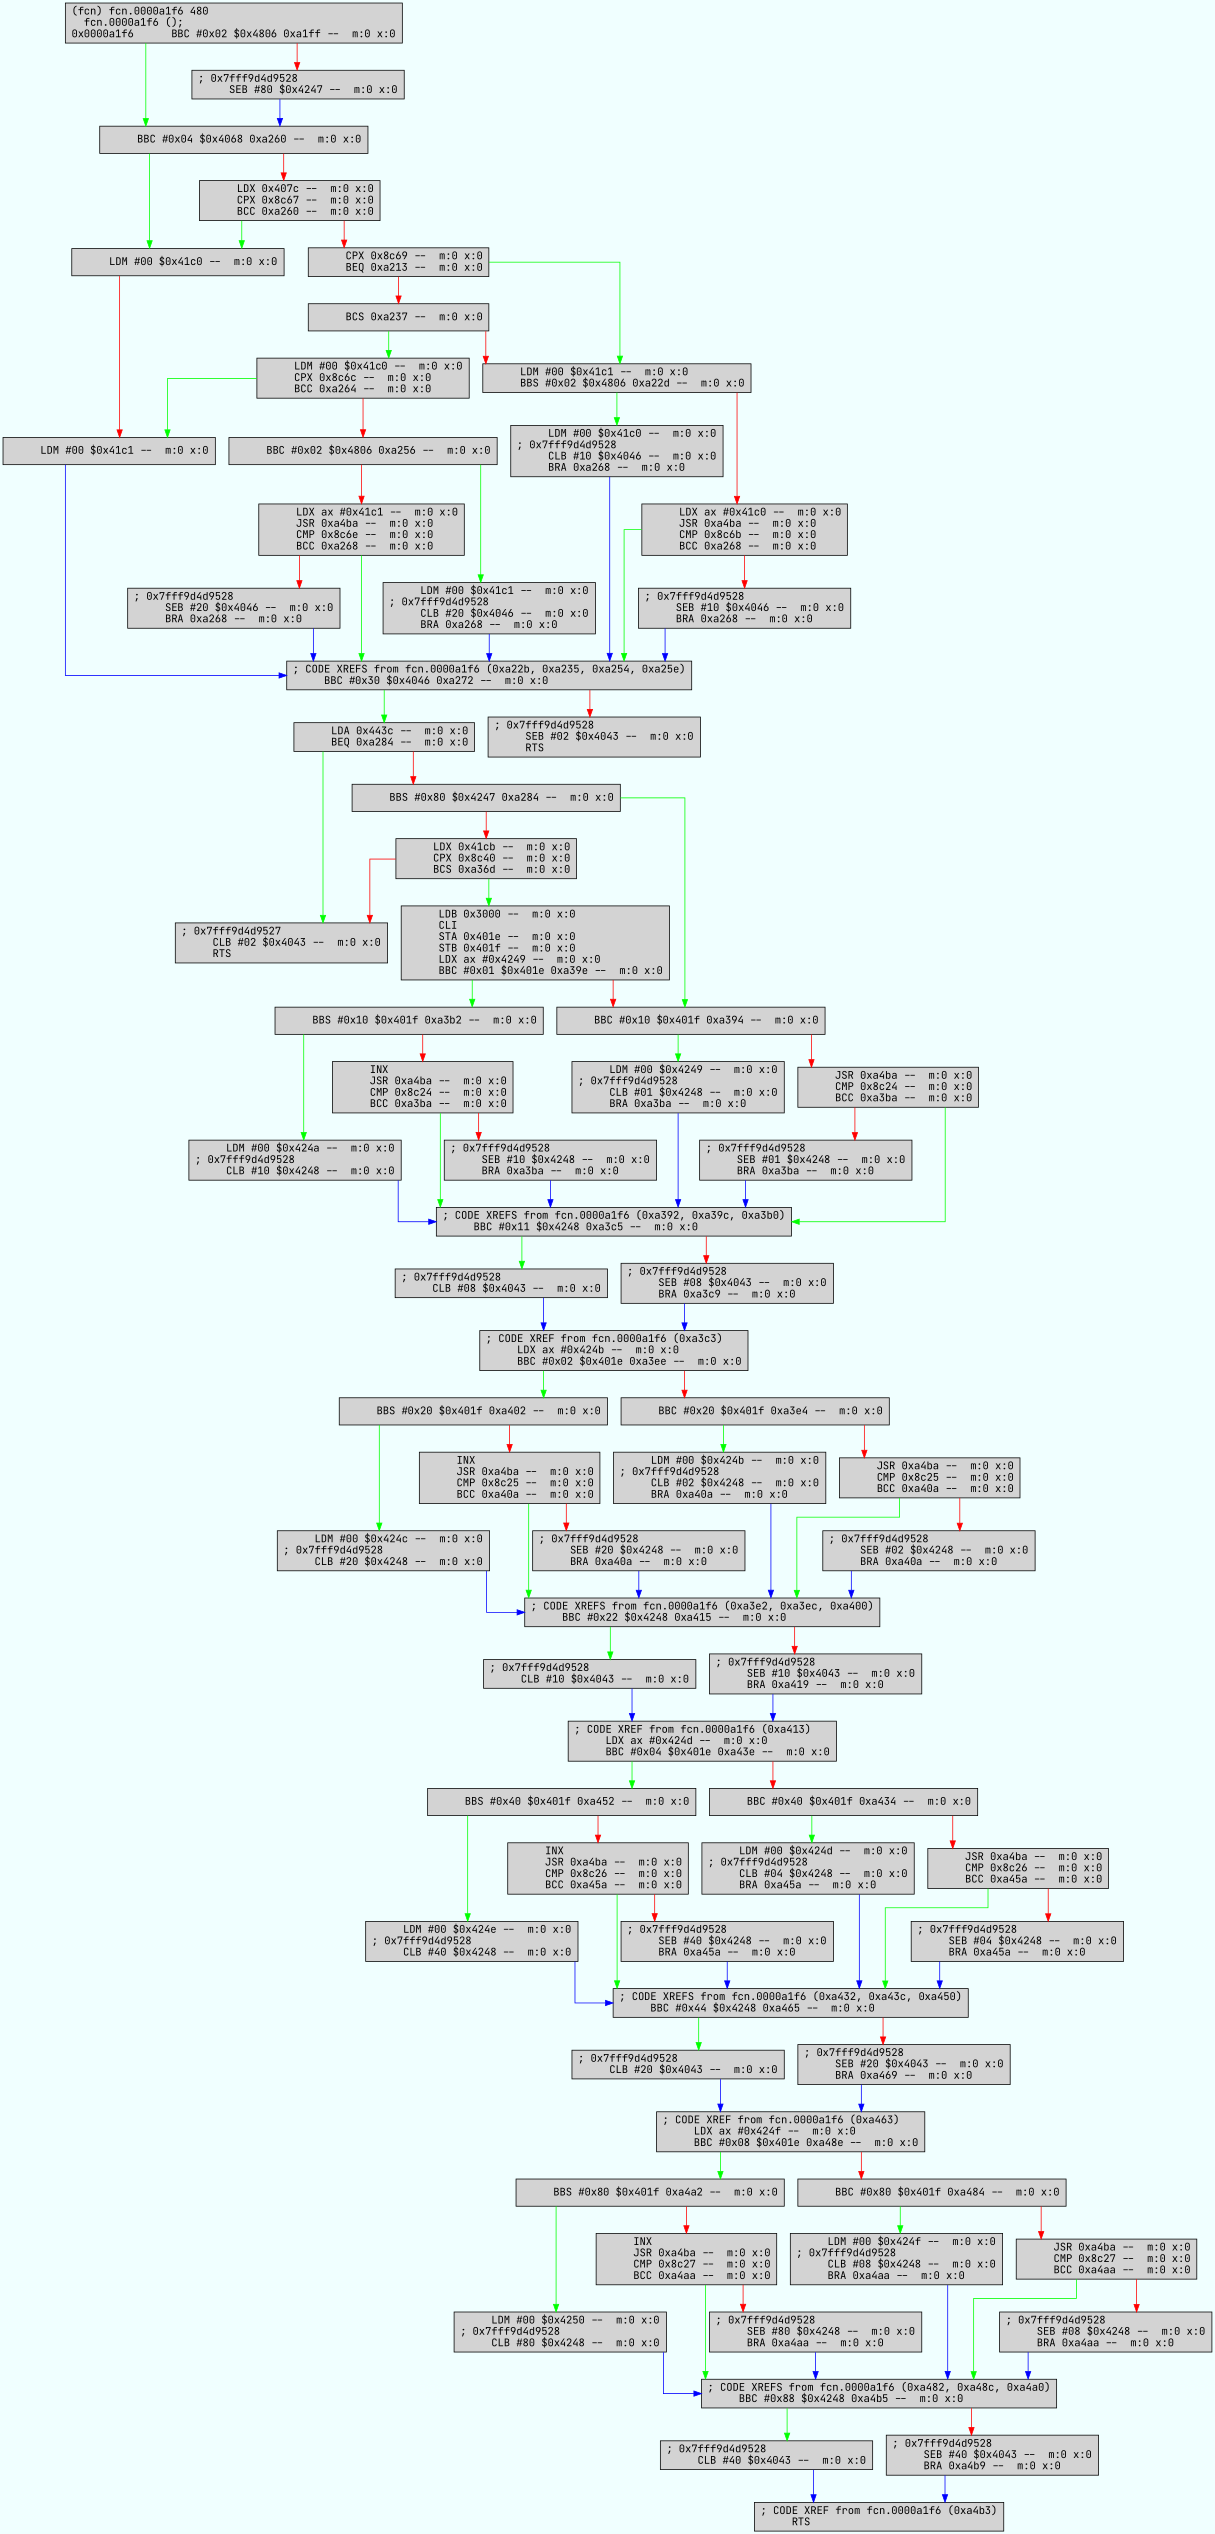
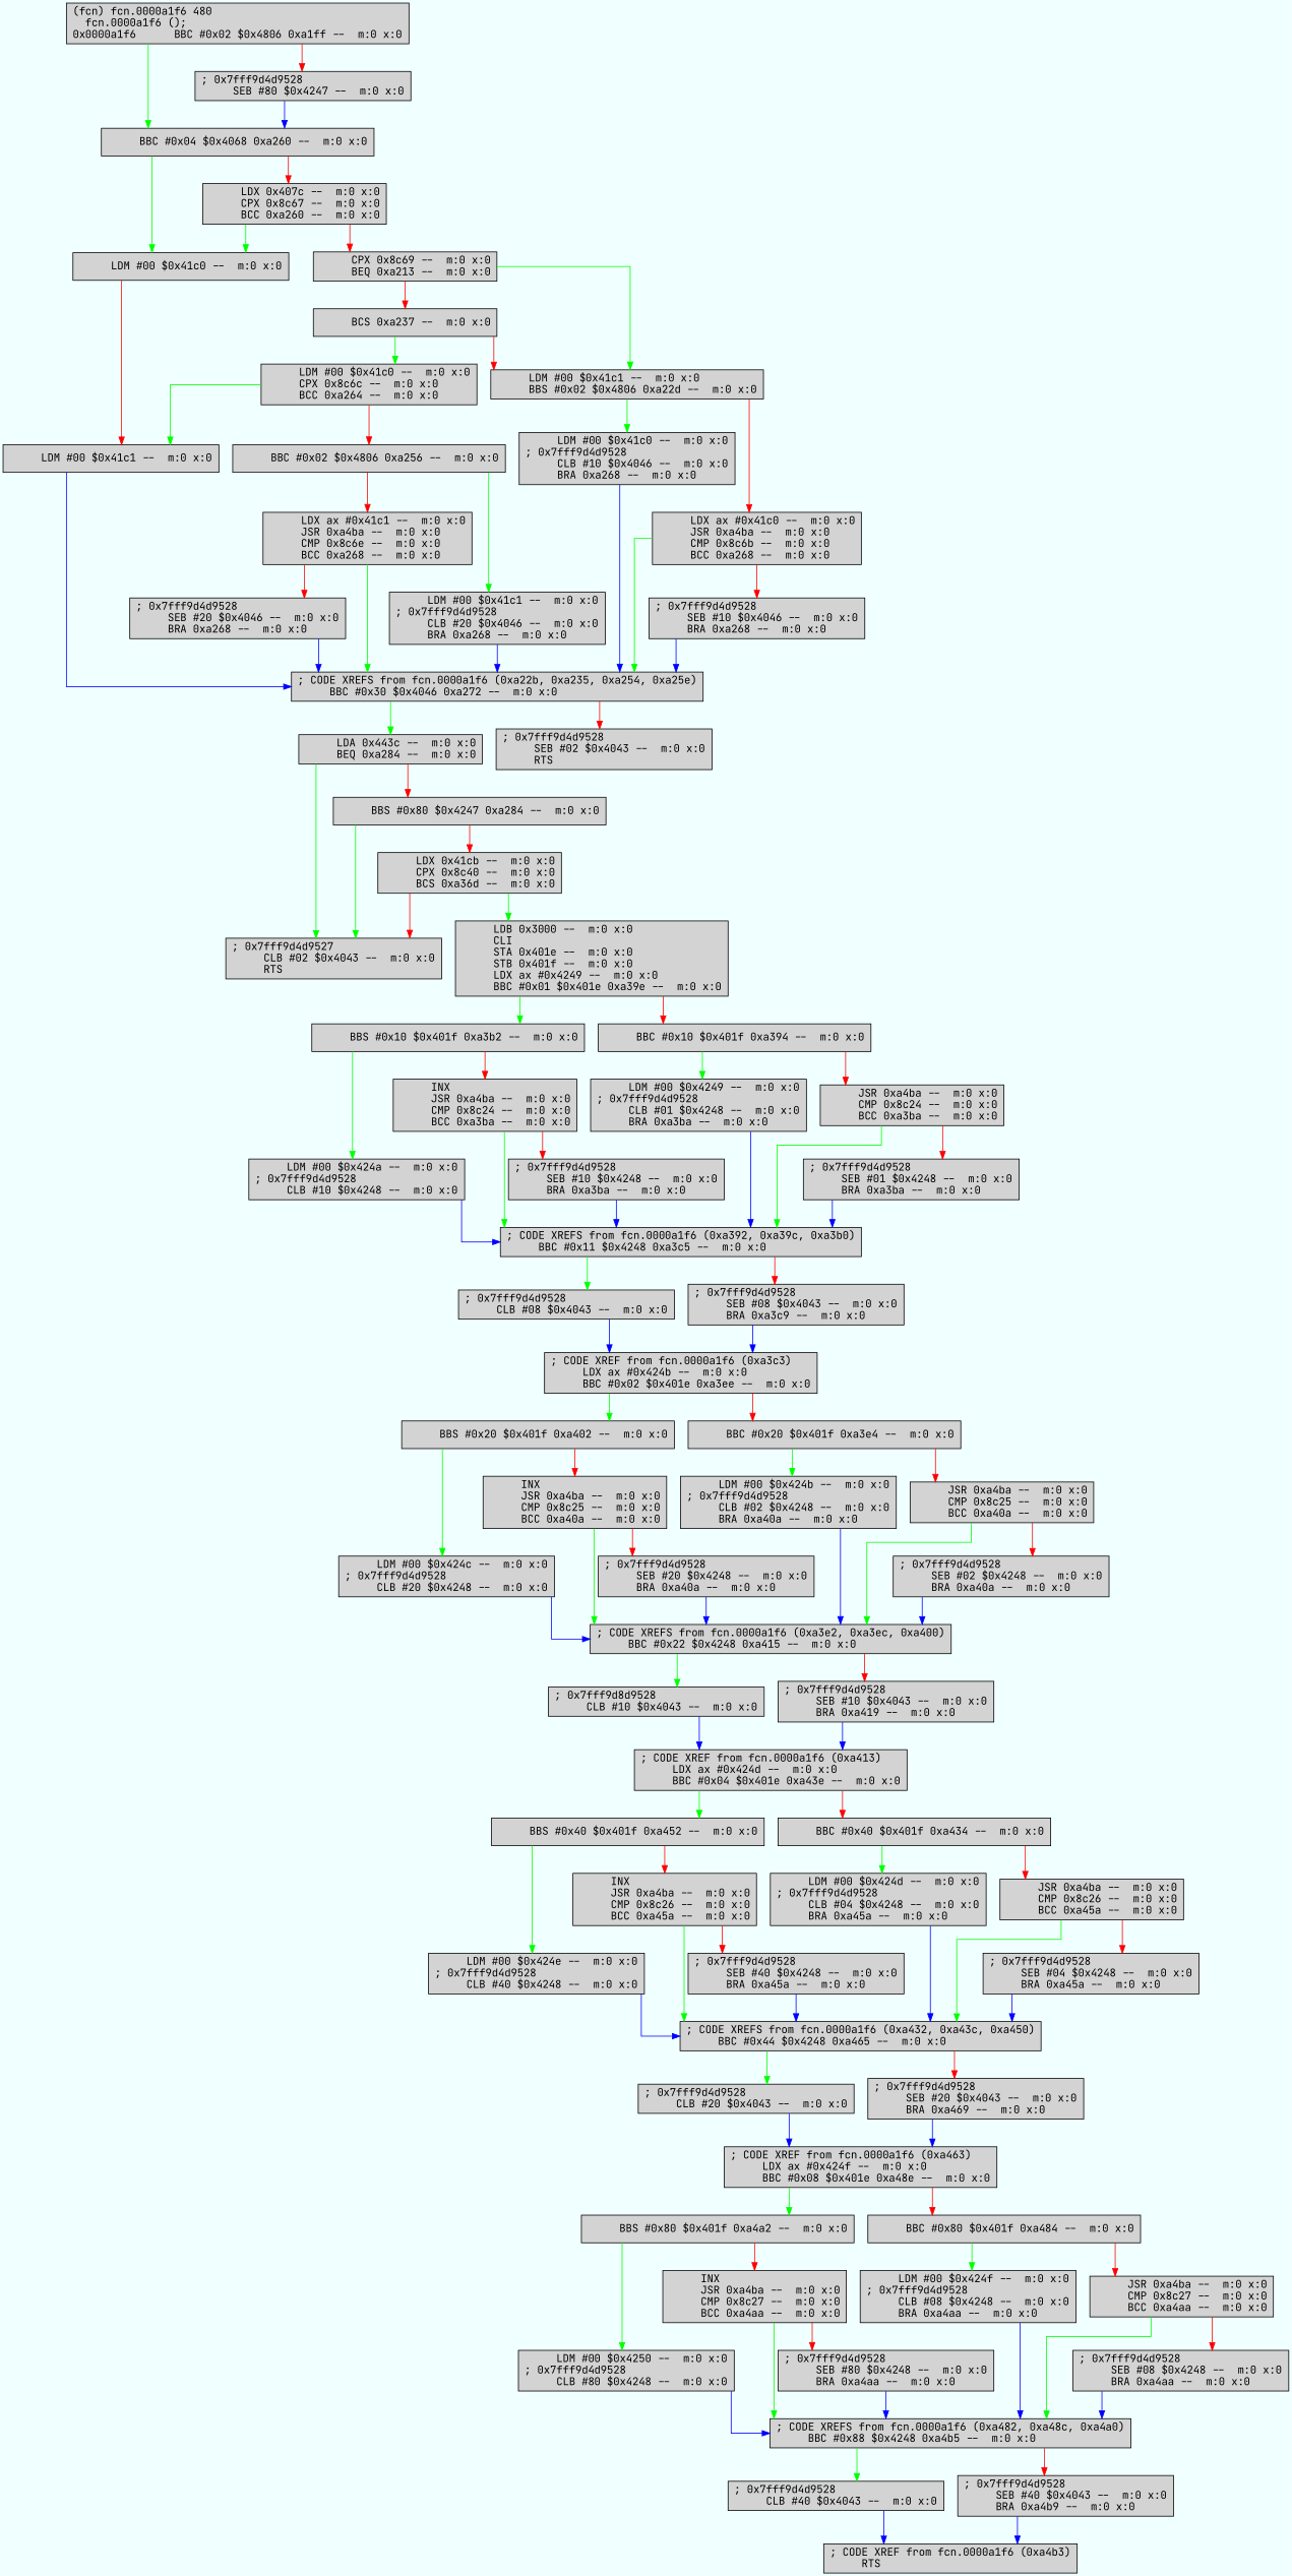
  digraph {
    bgcolor=azure
    fontname="JetBrains Mono"
    fontsize=8
    splines=ortho
    node [color=black fillcolor=lightgray fontname="JetBrains Mono" shape=box style=filled]
    edge [arrowhead=normal color=red fontname="JetBrains Mono"]
    n1 [label="(fcn) fcn.0000a1f6 480\l  fcn.0000a1f6 ();\l0x0000a1f6      BBC #0x02 $0x4806 0xa1ff --  m:0 x:0\l"]
    n2 [label="     BBC #0x04 $0x4068 0xa260 --  m:0 x:0\l"]
    n3 [label="; 0x7fff9d4d9528\l     SEB #80 $0x4247 --  m:0 x:0\l"]
    n4 [label="     LDM #00 $0x41c0 --  m:0 x:0\l"]
    n5 [label="     LDX 0x407c --  m:0 x:0\l     CPX 0x8c67 --  m:0 x:0\l     BCC 0xa260 --  m:0 x:0\l"]
    n6 [label="     LDM #00 $0x41c1 --  m:0 x:0\l"]
    n7 [label="     CPX 0x8c69 --  m:0 x:0\l     BEQ 0xa213 --  m:0 x:0\l"]
    n8 [label="; CODE XREFS from fcn.0000a1f6 (0xa22b, 0xa235, 0xa254, 0xa25e)\l     BBC #0x30 $0x4046 0xa272 --  m:0 x:0\l"]
    n9 [label="     LDM #00 $0x41c1 --  m:0 x:0\l     BBS #0x02 $0x4806 0xa22d --  m:0 x:0\l"]
    n10 [label="     BCS 0xa237 --  m:0 x:0\l"]
    n11 [label="     LDM #00 $0x41c0 --  m:0 x:0\l; 0x7fff9d4d9528\l     CLB #10 $0x4046 --  m:0 x:0\l     BRA 0xa268 --  m:0 x:0\l"]
    n12 [label="     LDX ax #0x41c0 --  m:0 x:0\l     JSR 0xa4ba --  m:0 x:0\l     CMP 0x8c6b --  m:0 x:0\l     BCC 0xa268 --  m:0 x:0\l"]
    n13 [label="     LDM #00 $0x41c0 --  m:0 x:0\l     CPX 0x8c6c --  m:0 x:0\l     BCC 0xa264 --  m:0 x:0\l"]
    n14 [label="; 0x7fff9d4d9528\l     SEB #10 $0x4046 --  m:0 x:0\l     BRA 0xa268 --  m:0 x:0\l"]
    n15 [label="     BBC #0x02 $0x4806 0xa256 --  m:0 x:0\l"]
    n16 [label="     LDM #00 $0x41c1 --  m:0 x:0\l; 0x7fff9d4d9528\l     CLB #20 $0x4046 --  m:0 x:0\l     BRA 0xa268 --  m:0 x:0\l"]
    n17 [label="     LDX ax #0x41c1 --  m:0 x:0\l     JSR 0xa4ba --  m:0 x:0\l     CMP 0x8c6e --  m:0 x:0\l     BCC 0xa268 --  m:0 x:0\l"]
    n18 [label="     LDA 0x443c --  m:0 x:0\l     BEQ 0xa284 --  m:0 x:0\l"]
    n19 [label="; 0x7fff9d4d9528\l     SEB #02 $0x4043 --  m:0 x:0\l     RTS\l"]
    n20 [label="; 0x7fff9d4d9527\l     CLB #02 $0x4043 --  m:0 x:0\l     RTS\l"]
    n21 [label="     BBS #0x80 $0x4247 0xa284 --  m:0 x:0\l"]
    n22 [label="; 0x7fff9d4d9528\l     SEB #20 $0x4046 --  m:0 x:0\l     BRA 0xa268 --  m:0 x:0\l"]
    n23 [label="     LDX 0x41cb --  m:0 x:0\l     CPX 0x8c40 --  m:0 x:0\l     BCS 0xa36d --  m:0 x:0\l"]
    n24 [label="     LDB 0x3000 --  m:0 x:0\l     CLI\l     STA 0x401e --  m:0 x:0\l     STB 0x401f --  m:0 x:0\l     LDX ax #0x4249 --  m:0 x:0\l     BBC #0x01 $0x401e 0xa39e --  m:0 x:0\l"]
    n25 [label="     BBS #0x10 $0x401f 0xa3b2 --  m:0 x:0\l"]
    n26 [label="     BBC #0x10 $0x401f 0xa394 --  m:0 x:0\l"]
    n27 [label="     LDM #00 $0x424a --  m:0 x:0\l; 0x7fff9d4d9528\l     CLB #10 $0x4248 --  m:0 x:0\l"]
    n28 [label="     INX\l     JSR 0xa4ba --  m:0 x:0\l     CMP 0x8c24 --  m:0 x:0\l     BCC 0xa3ba --  m:0 x:0\l"]
    n29 [label="     LDM #00 $0x4249 --  m:0 x:0\l; 0x7fff9d4d9528\l     CLB #01 $0x4248 --  m:0 x:0\l     BRA 0xa3ba --  m:0 x:0\l"]
    n30 [label="     JSR 0xa4ba --  m:0 x:0\l     CMP 0x8c24 --  m:0 x:0\l     BCC 0xa3ba --  m:0 x:0\l"]
    n31 [label="; CODE XREFS from fcn.0000a1f6 (0xa392, 0xa39c, 0xa3b0)\l     BBC #0x11 $0x4248 0xa3c5 --  m:0 x:0\l"]
    n32 [label="; 0x7fff9d4d9528\l     SEB #10 $0x4248 --  m:0 x:0\l     BRA 0xa3ba --  m:0 x:0\l"]
    n33 [label="; 0x7fff9d4d9528\l     SEB #01 $0x4248 --  m:0 x:0\l     BRA 0xa3ba --  m:0 x:0\l"]
    n34 [label="; 0x7fff9d4d9528\l     CLB #08 $0x4043 --  m:0 x:0\l"]
    n35 [label="; 0x7fff9d4d9528\l     SEB #08 $0x4043 --  m:0 x:0\l     BRA 0xa3c9 --  m:0 x:0\l"]
    n36 [label="; CODE XREF from fcn.0000a1f6 (0xa3c3)\l     LDX ax #0x424b --  m:0 x:0\l     BBC #0x02 $0x401e 0xa3ee --  m:0 x:0\l"]
    n37 [label="     BBS #0x20 $0x401f 0xa402 --  m:0 x:0\l"]
    n38 [label="     BBC #0x20 $0x401f 0xa3e4 --  m:0 x:0\l"]
    n39 [label="     LDM #00 $0x424c --  m:0 x:0\l; 0x7fff9d4d9528\l     CLB #20 $0x4248 --  m:0 x:0\l"]
    n40 [label="     INX\l     JSR 0xa4ba --  m:0 x:0\l     CMP 0x8c25 --  m:0 x:0\l     BCC 0xa40a --  m:0 x:0\l"]
    n41 [label="     LDM #00 $0x424b --  m:0 x:0\l; 0x7fff9d4d9528\l     CLB #02 $0x4248 --  m:0 x:0\l     BRA 0xa40a --  m:0 x:0\l"]
    n42 [label="     JSR 0xa4ba --  m:0 x:0\l     CMP 0x8c25 --  m:0 x:0\l     BCC 0xa40a --  m:0 x:0\l"]
    n43 [label="; CODE XREFS from fcn.0000a1f6 (0xa3e2, 0xa3ec, 0xa400)\l     BBC #0x22 $0x4248 0xa415 --  m:0 x:0\l"]
    n44 [label="; 0x7fff9d4d9528\l     SEB #20 $0x4248 --  m:0 x:0\l     BRA 0xa40a --  m:0 x:0\l"]
    n45 [label="; 0x7fff9d4d9528\l     SEB #02 $0x4248 --  m:0 x:0\l     BRA 0xa40a --  m:0 x:0\l"]
-   n46 [label="; 0x7fff9d4d9528\l     CLB #10 $0x4043 --  m:0 x:0\l"]
+   n46 [label="; 0x7fff9d8d9528\l     CLB #10 $0x4043 --  m:0 x:0\l"]
    n47 [label="; 0x7fff9d4d9528\l     SEB #10 $0x4043 --  m:0 x:0\l     BRA 0xa419 --  m:0 x:0\l"]
    n48 [label="; CODE XREF from fcn.0000a1f6 (0xa413)\l     LDX ax #0x424d --  m:0 x:0\l     BBC #0x04 $0x401e 0xa43e --  m:0 x:0\l"]
    n49 [label="     BBS #0x40 $0x401f 0xa452 --  m:0 x:0\l"]
    n50 [label="     BBC #0x40 $0x401f 0xa434 --  m:0 x:0\l"]
    n51 [label="     LDM #00 $0x424e --  m:0 x:0\l; 0x7fff9d4d9528\l     CLB #40 $0x4248 --  m:0 x:0\l"]
    n52 [label="     INX\l     JSR 0xa4ba --  m:0 x:0\l     CMP 0x8c26 --  m:0 x:0\l     BCC 0xa45a --  m:0 x:0\l"]
    n53 [label="     LDM #00 $0x424d --  m:0 x:0\l; 0x7fff9d4d9528\l     CLB #04 $0x4248 --  m:0 x:0\l     BRA 0xa45a --  m:0 x:0\l"]
    n54 [label="     JSR 0xa4ba --  m:0 x:0\l     CMP 0x8c26 --  m:0 x:0\l     BCC 0xa45a --  m:0 x:0\l"]
    n55 [label="; CODE XREFS from fcn.0000a1f6 (0xa432, 0xa43c, 0xa450)\l     BBC #0x44 $0x4248 0xa465 --  m:0 x:0\l"]
    n56 [label="; 0x7fff9d4d9528\l     SEB #40 $0x4248 --  m:0 x:0\l     BRA 0xa45a --  m:0 x:0\l"]
    n57 [label="; 0x7fff9d4d9528\l     SEB #04 $0x4248 --  m:0 x:0\l     BRA 0xa45a --  m:0 x:0\l"]
    n58 [label="; 0x7fff9d4d9528\l     CLB #20 $0x4043 --  m:0 x:0\l"]
    n59 [label="; 0x7fff9d4d9528\l     SEB #20 $0x4043 --  m:0 x:0\l     BRA 0xa469 --  m:0 x:0\l"]
    n60 [label="; CODE XREF from fcn.0000a1f6 (0xa463)\l     LDX ax #0x424f --  m:0 x:0\l     BBC #0x08 $0x401e 0xa48e --  m:0 x:0\l"]
    n61 [label="     BBS #0x80 $0x401f 0xa4a2 --  m:0 x:0\l"]
    n62 [label="     BBC #0x80 $0x401f 0xa484 --  m:0 x:0\l"]
    n63 [label="     LDM #00 $0x4250 --  m:0 x:0\l; 0x7fff9d4d9528\l     CLB #80 $0x4248 --  m:0 x:0\l"]
    n64 [label="     INX\l     JSR 0xa4ba --  m:0 x:0\l     CMP 0x8c27 --  m:0 x:0\l     BCC 0xa4aa --  m:0 x:0\l"]
    n65 [label="     LDM #00 $0x424f --  m:0 x:0\l; 0x7fff9d4d9528\l     CLB #08 $0x4248 --  m:0 x:0\l     BRA 0xa4aa --  m:0 x:0\l"]
    n66 [label="     JSR 0xa4ba --  m:0 x:0\l     CMP 0x8c27 --  m:0 x:0\l     BCC 0xa4aa --  m:0 x:0\l"]
    n67 [label="; CODE XREFS from fcn.0000a1f6 (0xa482, 0xa48c, 0xa4a0)\l     BBC #0x88 $0x4248 0xa4b5 --  m:0 x:0\l"]
    n68 [label="; 0x7fff9d4d9528\l     SEB #80 $0x4248 --  m:0 x:0\l     BRA 0xa4aa --  m:0 x:0\l"]
    n69 [label="; 0x7fff9d4d9528\l     SEB #08 $0x4248 --  m:0 x:0\l     BRA 0xa4aa --  m:0 x:0\l"]
    n70 [label="; 0x7fff9d4d9528\l     CLB #40 $0x4043 --  m:0 x:0\l"]
    n71 [label="; 0x7fff9d4d9528\l     SEB #40 $0x4043 --  m:0 x:0\l     BRA 0xa4b9 --  m:0 x:0\l"]
    n72 [label="; CODE XREF from fcn.0000a1f6 (0xa4b3)\l     RTS\l"]
    n1 -> n2 [color=green]
    n1 -> n3
    n2 -> n4 [color=green]
    n2 -> n5
    n3 -> n2 [color=blue]
    n4 -> n6
    n5 -> n4 [color=green]
    n5 -> n7
    n6 -> n8 [color=blue]
    n7 -> n9 [color=green]
    n7 -> n10
    n8 -> n18 [color=green]
    n8 -> n19
    n9 -> n11 [color=green]
    n9 -> n12
    n10 -> n9
    n10 -> n13 [color=green]
    n11 -> n8 [color=blue]
    n12 -> n8 [color=green]
    n12 -> n14
    n13 -> n6 [color=green]
    n13 -> n15
    n14 -> n8 [color=blue]
    n15 -> n16 [color=green]
    n15 -> n17
    n16 -> n8 [color=blue]
    n17 -> n8 [color=green]
    n17 -> n22
    n18 -> n20 [color=green]
    n18 -> n21
-   n21 -> n26 [color=green]
+   n21 -> n20 [color=green]
    n21 -> n23
    n22 -> n8 [color=blue]
    n23 -> n20
    n23 -> n24 [color=green]
    n24 -> n25 [color=green]
    n24 -> n26
    n25 -> n27 [color=green]
    n25 -> n28
    n26 -> n29 [color=green]
    n26 -> n30
    n27 -> n31 [color=blue]
    n28 -> n31 [color=green]
    n28 -> n32
    n29 -> n31 [color=blue]
    n30 -> n31 [color=green]
    n30 -> n33
    n31 -> n34 [color=green]
    n31 -> n35
    n32 -> n31 [color=blue]
    n33 -> n31 [color=blue]
    n34 -> n36 [color=blue]
    n35 -> n36 [color=blue]
    n36 -> n37 [color=green]
    n36 -> n38
    n37 -> n39 [color=green]
    n37 -> n40
    n38 -> n41 [color=green]
    n38 -> n42
    n39 -> n43 [color=blue]
    n40 -> n43 [color=green]
    n40 -> n44
    n41 -> n43 [color=blue]
    n42 -> n43 [color=green]
    n42 -> n45
    n43 -> n46 [color=green]
    n43 -> n47
    n44 -> n43 [color=blue]
    n45 -> n43 [color=blue]
    n46 -> n48 [color=blue]
    n47 -> n48 [color=blue]
    n48 -> n49 [color=green]
    n48 -> n50
    n49 -> n51 [color=green]
    n49 -> n52
    n50 -> n53 [color=green]
    n50 -> n54
    n51 -> n55 [color=blue]
    n52 -> n55 [color=green]
    n52 -> n56
    n53 -> n55 [color=blue]
    n54 -> n55 [color=green]
    n54 -> n57
    n55 -> n58 [color=green]
    n55 -> n59
    n56 -> n55 [color=blue]
    n57 -> n55 [color=blue]
    n58 -> n60 [color=blue]
    n59 -> n60 [color=blue]
    n60 -> n61 [color=green]
    n60 -> n62
    n61 -> n63 [color=green]
    n61 -> n64
    n62 -> n65 [color=green]
    n62 -> n66
    n63 -> n67 [color=blue]
    n64 -> n67 [color=green]
    n64 -> n68
    n65 -> n67 [color=blue]
    n66 -> n67 [color=green]
    n66 -> n69
    n67 -> n70 [color=green]
    n67 -> n71
    n68 -> n67 [color=blue]
    n69 -> n67 [color=blue]
    n70 -> n72 [color=blue]
    n71 -> n72 [color=blue]
  }
